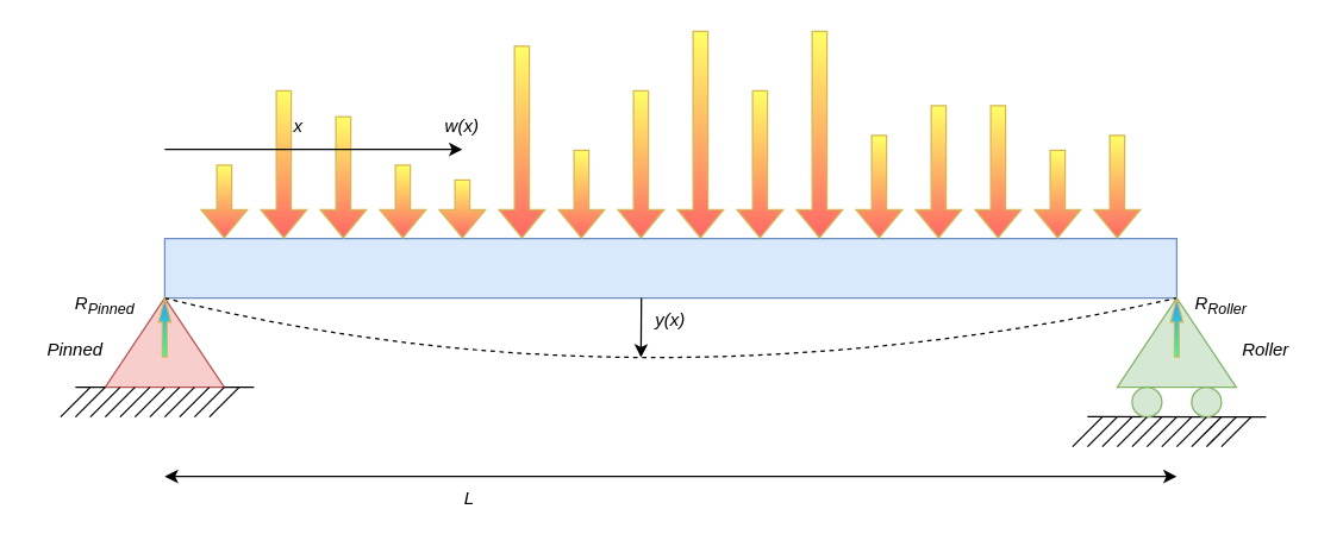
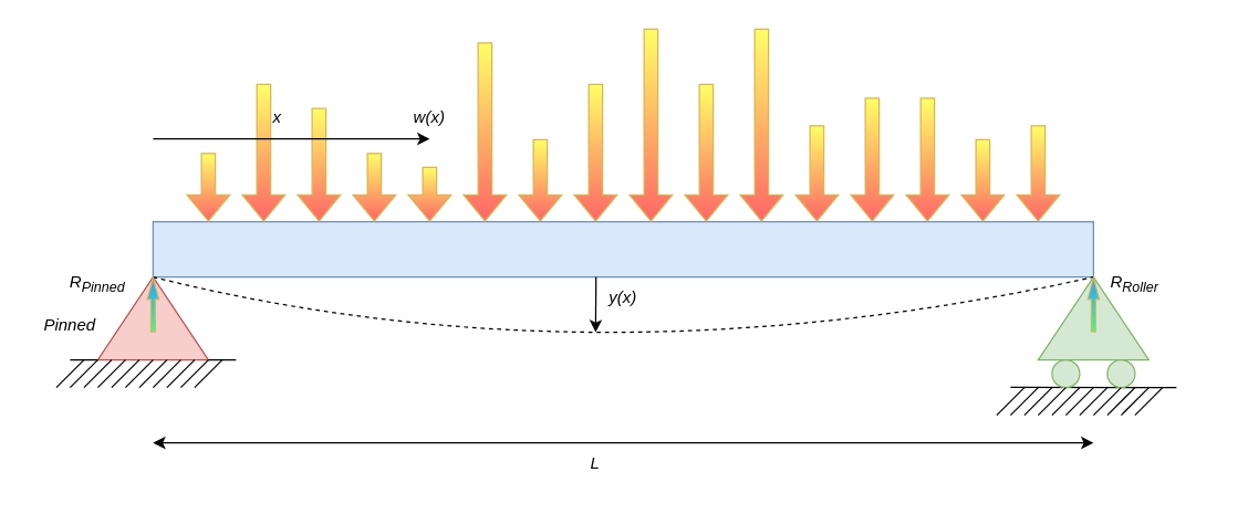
  <mxCell id="0" />
  <mxCell id="1" parent="0" />
  <mxCell id="2" value="" style="triangle;whiteSpace=wrap;html=1;rotation=-90;fillColor=#f8cecc;strokeColor=#b85450;" parent="1" vertex="1"><mxGeometry x="80" y="190" width="60" height="80" as="geometry" /></mxCell>
  <mxCell id="3" value="" style="rounded=0;whiteSpace=wrap;html=1;fillColor=#dae8fc;strokeColor=#6c8ebf;" parent="1" vertex="1"><mxGeometry x="110" y="160" width="680" height="40" as="geometry" /></mxCell>
  <mxCell id="4" value="" style="triangle;whiteSpace=wrap;html=1;rotation=-90;fillColor=#d5e8d4;strokeColor=#82b366;" parent="1" vertex="1"><mxGeometry x="760" y="190" width="60" height="80" as="geometry" /></mxCell>
  <mxCell id="5" value="" style="endArrow=none;html=1;rounded=0;" parent="1" edge="1"><mxGeometry width="50" height="50" relative="1" as="geometry"><mxPoint x="150" y="260" as="sourcePoint" /><mxPoint x="170" y="260" as="targetPoint" /></mxGeometry></mxCell>
  <mxCell id="6" value="" style="endArrow=none;html=1;rounded=0;" parent="1" edge="1"><mxGeometry width="50" height="50" relative="1" as="geometry"><mxPoint x="50" y="260" as="sourcePoint" /><mxPoint x="70" y="260" as="targetPoint" /></mxGeometry></mxCell>
  <mxCell id="7" value="" style="endArrow=none;html=1;rounded=0;" parent="1" edge="1"><mxGeometry width="50" height="50" relative="1" as="geometry"><mxPoint x="730" y="279.77" as="sourcePoint" /><mxPoint x="850" y="280" as="targetPoint" /></mxGeometry></mxCell>
  <mxCell id="8" value="" style="ellipse;whiteSpace=wrap;html=1;aspect=fixed;fillColor=#d5e8d4;strokeColor=#82b366;" parent="1" vertex="1"><mxGeometry x="760" y="260" width="20" height="20" as="geometry" /></mxCell>
  <mxCell id="9" value="" style="ellipse;whiteSpace=wrap;html=1;aspect=fixed;fillColor=#d5e8d4;strokeColor=#82b366;" parent="1" vertex="1"><mxGeometry x="800" y="260" width="20" height="20" as="geometry" /></mxCell>
  <mxCell id="10" value="" style="endArrow=none;html=1;rounded=0;" parent="1" edge="1"><mxGeometry width="50" height="50" relative="1" as="geometry"><mxPoint x="40" y="280" as="sourcePoint" /><mxPoint x="60" y="260" as="targetPoint" /></mxGeometry></mxCell>
  <mxCell id="11" value="" style="endArrow=none;html=1;rounded=0;" parent="1" edge="1"><mxGeometry width="50" height="50" relative="1" as="geometry"><mxPoint x="50" y="280" as="sourcePoint" /><mxPoint x="70" y="260" as="targetPoint" /></mxGeometry></mxCell>
  <mxCell id="12" value="" style="endArrow=none;html=1;rounded=0;" parent="1" edge="1"><mxGeometry width="50" height="50" relative="1" as="geometry"><mxPoint x="60" y="280" as="sourcePoint" /><mxPoint x="80" y="260" as="targetPoint" /></mxGeometry></mxCell>
  <mxCell id="13" value="" style="endArrow=none;html=1;rounded=0;" parent="1" edge="1"><mxGeometry width="50" height="50" relative="1" as="geometry"><mxPoint x="70" y="280" as="sourcePoint" /><mxPoint x="90" y="260" as="targetPoint" /></mxGeometry></mxCell>
  <mxCell id="14" value="" style="endArrow=none;html=1;rounded=0;" parent="1" edge="1"><mxGeometry width="50" height="50" relative="1" as="geometry"><mxPoint x="80" y="280" as="sourcePoint" /><mxPoint x="100" y="260" as="targetPoint" /></mxGeometry></mxCell>
  <mxCell id="15" value="" style="endArrow=none;html=1;rounded=0;" parent="1" edge="1"><mxGeometry width="50" height="50" relative="1" as="geometry"><mxPoint x="90" y="280" as="sourcePoint" /><mxPoint x="110" y="260" as="targetPoint" /></mxGeometry></mxCell>
  <mxCell id="16" value="" style="endArrow=none;html=1;rounded=0;" parent="1" edge="1"><mxGeometry width="50" height="50" relative="1" as="geometry"><mxPoint x="100" y="280" as="sourcePoint" /><mxPoint x="120" y="260" as="targetPoint" /></mxGeometry></mxCell>
  <mxCell id="17" value="" style="endArrow=none;html=1;rounded=0;" parent="1" edge="1"><mxGeometry width="50" height="50" relative="1" as="geometry"><mxPoint x="110" y="280" as="sourcePoint" /><mxPoint x="130" y="260" as="targetPoint" /></mxGeometry></mxCell>
  <mxCell id="18" value="" style="endArrow=none;html=1;rounded=0;" parent="1" edge="1"><mxGeometry width="50" height="50" relative="1" as="geometry"><mxPoint x="120" y="280" as="sourcePoint" /><mxPoint x="140" y="260" as="targetPoint" /></mxGeometry></mxCell>
  <mxCell id="19" value="" style="endArrow=none;html=1;rounded=0;" parent="1" edge="1"><mxGeometry width="50" height="50" relative="1" as="geometry"><mxPoint x="130" y="280" as="sourcePoint" /><mxPoint x="150" y="260" as="targetPoint" /></mxGeometry></mxCell>
  <mxCell id="20" value="" style="endArrow=none;html=1;rounded=0;" parent="1" edge="1"><mxGeometry width="50" height="50" relative="1" as="geometry"><mxPoint x="140" y="280" as="sourcePoint" /><mxPoint x="160" y="260" as="targetPoint" /></mxGeometry></mxCell>
  <mxCell id="21" value="" style="endArrow=none;html=1;rounded=0;" parent="1" edge="1"><mxGeometry width="50" height="50" relative="1" as="geometry"><mxPoint x="720" y="300" as="sourcePoint" /><mxPoint x="740" y="280" as="targetPoint" /></mxGeometry></mxCell>
  <mxCell id="22" value="" style="endArrow=none;html=1;rounded=0;" parent="1" edge="1"><mxGeometry width="50" height="50" relative="1" as="geometry"><mxPoint x="730" y="300" as="sourcePoint" /><mxPoint x="750" y="280" as="targetPoint" /></mxGeometry></mxCell>
  <mxCell id="23" value="" style="endArrow=none;html=1;rounded=0;" parent="1" edge="1"><mxGeometry width="50" height="50" relative="1" as="geometry"><mxPoint x="740" y="300" as="sourcePoint" /><mxPoint x="760" y="280" as="targetPoint" /></mxGeometry></mxCell>
  <mxCell id="24" value="" style="endArrow=none;html=1;rounded=0;" parent="1" edge="1"><mxGeometry width="50" height="50" relative="1" as="geometry"><mxPoint x="750" y="300" as="sourcePoint" /><mxPoint x="770" y="280" as="targetPoint" /></mxGeometry></mxCell>
  <mxCell id="25" value="" style="endArrow=none;html=1;rounded=0;" parent="1" edge="1"><mxGeometry width="50" height="50" relative="1" as="geometry"><mxPoint x="760" y="300" as="sourcePoint" /><mxPoint x="780" y="280" as="targetPoint" /></mxGeometry></mxCell>
  <mxCell id="26" value="" style="endArrow=none;html=1;rounded=0;" parent="1" edge="1"><mxGeometry width="50" height="50" relative="1" as="geometry"><mxPoint x="770" y="300" as="sourcePoint" /><mxPoint x="790" y="280" as="targetPoint" /></mxGeometry></mxCell>
  <mxCell id="27" value="" style="endArrow=none;html=1;rounded=0;" parent="1" edge="1"><mxGeometry width="50" height="50" relative="1" as="geometry"><mxPoint x="780" y="300" as="sourcePoint" /><mxPoint x="800" y="280" as="targetPoint" /></mxGeometry></mxCell>
  <mxCell id="28" value="" style="endArrow=none;html=1;rounded=0;" parent="1" edge="1"><mxGeometry width="50" height="50" relative="1" as="geometry"><mxPoint x="790" y="300" as="sourcePoint" /><mxPoint x="810" y="280" as="targetPoint" /></mxGeometry></mxCell>
  <mxCell id="29" value="" style="endArrow=none;html=1;rounded=0;" parent="1" edge="1"><mxGeometry width="50" height="50" relative="1" as="geometry"><mxPoint x="800" y="300" as="sourcePoint" /><mxPoint x="820" y="280" as="targetPoint" /></mxGeometry></mxCell>
  <mxCell id="30" value="" style="endArrow=none;html=1;rounded=0;" parent="1" edge="1"><mxGeometry width="50" height="50" relative="1" as="geometry"><mxPoint x="810" y="300" as="sourcePoint" /><mxPoint x="830" y="280" as="targetPoint" /></mxGeometry></mxCell>
  <mxCell id="31" value="" style="endArrow=none;html=1;rounded=0;" parent="1" edge="1"><mxGeometry width="50" height="50" relative="1" as="geometry"><mxPoint x="820" y="300" as="sourcePoint" /><mxPoint x="840" y="280" as="targetPoint" /></mxGeometry></mxCell>
  <mxCell id="32" value="" style="shape=flexArrow;endArrow=classic;html=1;rounded=0;fillColor=#FFFF66;strokeColor=#d6b656;gradientColor=#FF6666;shadow=0;" parent="1" edge="1"><mxGeometry width="50" height="50" relative="1" as="geometry"><mxPoint x="150" y="110" as="sourcePoint" /><mxPoint x="150" y="160" as="targetPoint" /></mxGeometry></mxCell>
  <mxCell id="33" value="" style="shape=flexArrow;endArrow=classic;html=1;rounded=0;fillColor=#FFFF66;strokeColor=#d6b656;gradientColor=#FF6666;shadow=0;" parent="1" edge="1"><mxGeometry width="50" height="50" relative="1" as="geometry"><mxPoint x="190" y="60" as="sourcePoint" /><mxPoint x="190" y="160" as="targetPoint" /></mxGeometry></mxCell>
  <mxCell id="34" value="" style="shape=flexArrow;endArrow=classic;html=1;rounded=0;fillColor=#FFFF66;strokeColor=#d6b656;gradientColor=#FF6666;shadow=0;exitX=1;exitY=0.25;exitDx=0;exitDy=0;" parent="1" source="51" edge="1"><mxGeometry width="50" height="50" relative="1" as="geometry"><mxPoint x="230" y="110" as="sourcePoint" /><mxPoint x="230" y="160" as="targetPoint" /></mxGeometry></mxCell>
  <mxCell id="35" value="" style="shape=flexArrow;endArrow=classic;html=1;rounded=0;fillColor=#FFFF66;strokeColor=#d6b656;gradientColor=#FF6666;shadow=0;" parent="1" edge="1"><mxGeometry width="50" height="50" relative="1" as="geometry"><mxPoint x="270" y="110" as="sourcePoint" /><mxPoint x="270" y="160" as="targetPoint" /></mxGeometry></mxCell>
  <mxCell id="36" value="" style="shape=flexArrow;endArrow=classic;html=1;rounded=0;fillColor=#FFFF66;strokeColor=#d6b656;gradientColor=#FF6666;shadow=0;" parent="1" edge="1"><mxGeometry width="50" height="50" relative="1" as="geometry"><mxPoint x="310" y="120" as="sourcePoint" /><mxPoint x="310" y="160" as="targetPoint" /></mxGeometry></mxCell>
  <mxCell id="37" value="" style="shape=flexArrow;endArrow=classic;html=1;rounded=0;fillColor=#FFFF66;strokeColor=#d6b656;gradientColor=#FF6666;shadow=0;" parent="1" edge="1"><mxGeometry width="50" height="50" relative="1" as="geometry"><mxPoint x="350" y="30" as="sourcePoint" /><mxPoint x="350" y="160" as="targetPoint" /></mxGeometry></mxCell>
  <mxCell id="38" value="" style="shape=flexArrow;endArrow=classic;html=1;rounded=0;fillColor=#FFFF66;strokeColor=#d6b656;gradientColor=#FF6666;shadow=0;" parent="1" edge="1"><mxGeometry width="50" height="50" relative="1" as="geometry"><mxPoint x="390" y="100" as="sourcePoint" /><mxPoint x="390" y="160" as="targetPoint" /></mxGeometry></mxCell>
  <mxCell id="39" value="" style="shape=flexArrow;endArrow=classic;html=1;rounded=0;fillColor=#FFFF66;strokeColor=#d6b656;gradientColor=#FF6666;shadow=0;" parent="1" edge="1"><mxGeometry width="50" height="50" relative="1" as="geometry"><mxPoint x="430" y="60" as="sourcePoint" /><mxPoint x="430" y="160" as="targetPoint" /></mxGeometry></mxCell>
  <mxCell id="40" value="" style="shape=flexArrow;endArrow=classic;html=1;rounded=0;fillColor=#FFFF66;strokeColor=#d6b656;gradientColor=#FF6666;shadow=0;" parent="1" edge="1"><mxGeometry width="50" height="50" relative="1" as="geometry"><mxPoint x="470" y="20" as="sourcePoint" /><mxPoint x="470" y="160" as="targetPoint" /></mxGeometry></mxCell>
  <mxCell id="41" value="" style="shape=flexArrow;endArrow=classic;html=1;rounded=0;fillColor=#FFFF66;strokeColor=#d6b656;gradientColor=#FF6666;shadow=0;" parent="1" edge="1"><mxGeometry width="50" height="50" relative="1" as="geometry"><mxPoint x="510" y="60" as="sourcePoint" /><mxPoint x="510" y="160" as="targetPoint" /></mxGeometry></mxCell>
  <mxCell id="42" value="" style="shape=flexArrow;endArrow=classic;html=1;rounded=0;fillColor=#FFFF66;strokeColor=#d6b656;gradientColor=#FF6666;shadow=0;" parent="1" edge="1"><mxGeometry width="50" height="50" relative="1" as="geometry"><mxPoint x="550" y="20" as="sourcePoint" /><mxPoint x="550" y="160" as="targetPoint" /></mxGeometry></mxCell>
  <mxCell id="43" value="" style="shape=flexArrow;endArrow=classic;html=1;rounded=0;fillColor=#FFFF66;strokeColor=#d6b656;gradientColor=#FF6666;shadow=0;" parent="1" edge="1"><mxGeometry width="50" height="50" relative="1" as="geometry"><mxPoint x="590" y="90" as="sourcePoint" /><mxPoint x="590" y="160" as="targetPoint" /></mxGeometry></mxCell>
  <mxCell id="44" value="" style="shape=flexArrow;endArrow=classic;html=1;rounded=0;fillColor=#FFFF66;strokeColor=#d6b656;gradientColor=#FF6666;shadow=0;" parent="1" edge="1"><mxGeometry width="50" height="50" relative="1" as="geometry"><mxPoint x="630" y="70" as="sourcePoint" /><mxPoint x="630" y="160" as="targetPoint" /></mxGeometry></mxCell>
  <mxCell id="45" value="" style="shape=flexArrow;endArrow=classic;html=1;rounded=0;fillColor=#FFFF66;strokeColor=#d6b656;gradientColor=#FF6666;shadow=0;" parent="1" edge="1"><mxGeometry width="50" height="50" relative="1" as="geometry"><mxPoint x="670" y="70" as="sourcePoint" /><mxPoint x="670" y="160" as="targetPoint" /></mxGeometry></mxCell>
  <mxCell id="46" value="" style="shape=flexArrow;endArrow=classic;html=1;rounded=0;fillColor=#FFFF66;strokeColor=#d6b656;gradientColor=#FF6666;shadow=0;" parent="1" edge="1"><mxGeometry width="50" height="50" relative="1" as="geometry"><mxPoint x="710" y="100" as="sourcePoint" /><mxPoint x="710" y="160" as="targetPoint" /></mxGeometry></mxCell>
  <mxCell id="47" value="" style="shape=flexArrow;endArrow=classic;html=1;rounded=0;fillColor=#FFFF66;strokeColor=#d6b656;gradientColor=#FF6666;shadow=0;" parent="1" edge="1"><mxGeometry width="50" height="50" relative="1" as="geometry"><mxPoint x="750" y="90" as="sourcePoint" /><mxPoint x="750" y="160" as="targetPoint" /></mxGeometry></mxCell>
  <mxCell id="48" value="" style="endArrow=classic;startArrow=classic;html=1;rounded=0;" parent="1" edge="1"><mxGeometry width="50" height="50" relative="1" as="geometry"><mxPoint x="110" y="320" as="sourcePoint" /><mxPoint x="790" y="320" as="targetPoint" /></mxGeometry></mxCell>
- <mxCell id="49" value="L" style="text;html=1;strokeColor=none;fillColor=none;align=center;verticalAlign=middle;whiteSpace=wrap;rounded=0;fontStyle=2" parent="1" vertex="1"><mxGeometry x="285" y="320" width="60" height="30" as="geometry" /></mxCell>
+ <mxCell id="49" value="L" style="text;html=1;strokeColor=none;fillColor=none;align=center;verticalAlign=middle;whiteSpace=wrap;rounded=0;fontStyle=2" parent="1" vertex="1"><mxGeometry x="400" y="320" width="60" height="30" as="geometry" /></mxCell>
  <mxCell id="50" value="" style="endArrow=classic;html=1;rounded=0;" parent="1" edge="1"><mxGeometry width="50" height="50" relative="1" as="geometry"><mxPoint x="110" y="100" as="sourcePoint" /><mxPoint x="310" y="100" as="targetPoint" /></mxGeometry></mxCell>
  <mxCell id="51" value="x" style="text;html=1;strokeColor=none;fillColor=none;align=center;verticalAlign=middle;whiteSpace=wrap;rounded=0;fontStyle=2" parent="1" vertex="1"><mxGeometry x="170" y="70" width="60" height="30" as="geometry" /></mxCell>
  <mxCell id="52" value="w(x)" style="text;html=1;strokeColor=none;fillColor=none;align=center;verticalAlign=middle;whiteSpace=wrap;rounded=0;fontStyle=2" parent="1" vertex="1"><mxGeometry x="280" y="70" width="60" height="30" as="geometry" /></mxCell>
  <mxCell id="53" value="Pinned" style="text;html=1;strokeColor=none;fillColor=none;align=center;verticalAlign=middle;whiteSpace=wrap;rounded=0;fontStyle=2" parent="1" vertex="1"><mxGeometry x="20" y="220" width="60" height="30" as="geometry" /></mxCell>
- <mxCell id="54" value="Roller" style="text;html=1;strokeColor=none;fillColor=none;align=center;verticalAlign=middle;whiteSpace=wrap;rounded=0;fontStyle=2" parent="1" vertex="1"><mxGeometry x="820" y="220" width="60" height="30" as="geometry" /></mxCell>
  <mxCell id="55" value="" style="curved=1;endArrow=none;html=1;rounded=0;entryX=1;entryY=0.5;entryDx=0;entryDy=0;exitX=1;exitY=0.5;exitDx=0;exitDy=0;endFill=0;dashed=1;" parent="1" source="2" target="4" edge="1"><mxGeometry width="50" height="50" relative="1" as="geometry"><mxPoint x="280" y="250" as="sourcePoint" /><mxPoint x="330" y="200" as="targetPoint" /><Array as="points"><mxPoint x="430" y="280" /></Array></mxGeometry></mxCell>
  <mxCell id="56" value="" style="endArrow=none;startArrow=classic;html=1;rounded=0;entryX=0.471;entryY=1;entryDx=0;entryDy=0;entryPerimeter=0;startFill=1;endFill=0;" parent="1" target="3" edge="1"><mxGeometry width="50" height="50" relative="1" as="geometry"><mxPoint x="430" y="240" as="sourcePoint" /><mxPoint x="460" y="180" as="targetPoint" /></mxGeometry></mxCell>
  <mxCell id="57" value="&lt;i&gt;y(x)&lt;/i&gt;" style="text;html=1;strokeColor=none;fillColor=none;align=center;verticalAlign=middle;whiteSpace=wrap;rounded=0;" parent="1" vertex="1"><mxGeometry x="420" y="200" width="60" height="30" as="geometry" /></mxCell>
  <mxCell id="58" value="" style="shape=flexArrow;endArrow=classic;html=1;rounded=0;fillColor=#33FF99;strokeColor=#d6b656;gradientColor=#3399FF;shadow=0;endWidth=4.194;endSize=4.89;width=3.087;gradientDirection=north;" parent="1" edge="1"><mxGeometry width="50" height="50" relative="1" as="geometry"><mxPoint x="110" y="240" as="sourcePoint" /><mxPoint x="110" y="200" as="targetPoint" /></mxGeometry></mxCell>
  <mxCell id="59" value="" style="shape=flexArrow;endArrow=classic;html=1;rounded=0;fillColor=#33FF99;strokeColor=#d6b656;gradientColor=#3399FF;shadow=0;endWidth=4.194;endSize=4.89;width=3.087;gradientDirection=north;" parent="1" edge="1"><mxGeometry width="50" height="50" relative="1" as="geometry"><mxPoint x="790" y="240" as="sourcePoint" /><mxPoint x="790" y="200" as="targetPoint" /></mxGeometry></mxCell>
  <mxCell id="60" value="&lt;i&gt;R&lt;sub&gt;Roller&lt;/sub&gt;&lt;/i&gt;" style="text;html=1;strokeColor=none;fillColor=none;align=center;verticalAlign=middle;whiteSpace=wrap;rounded=0;" parent="1" vertex="1"><mxGeometry x="790" y="190" width="60" height="30" as="geometry" /></mxCell>
  <mxCell id="61" value="&lt;i&gt;R&lt;sub&gt;Pinned&lt;/sub&gt;&lt;/i&gt;" style="text;html=1;strokeColor=none;fillColor=none;align=center;verticalAlign=middle;whiteSpace=wrap;rounded=0;" parent="1" vertex="1"><mxGeometry x="40" y="190" width="60" height="30" as="geometry" /></mxCell>
